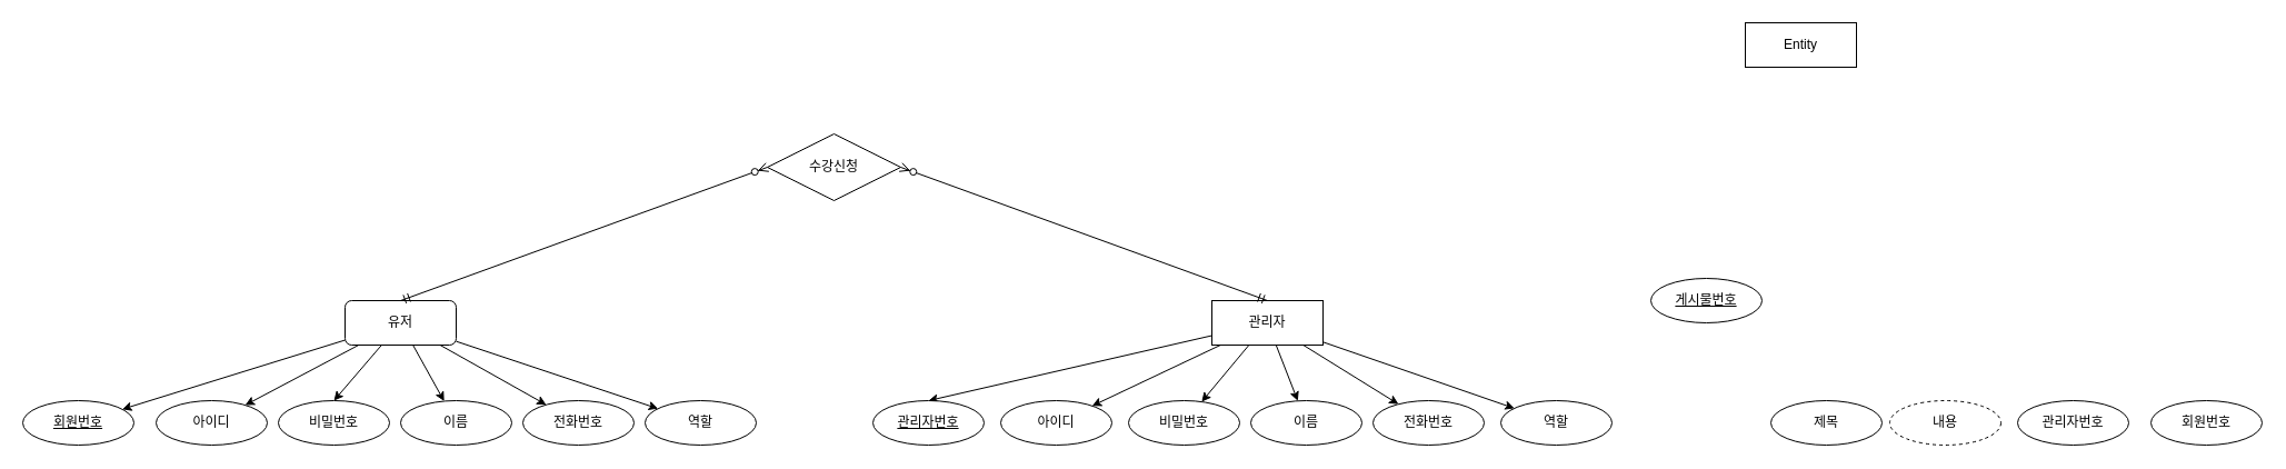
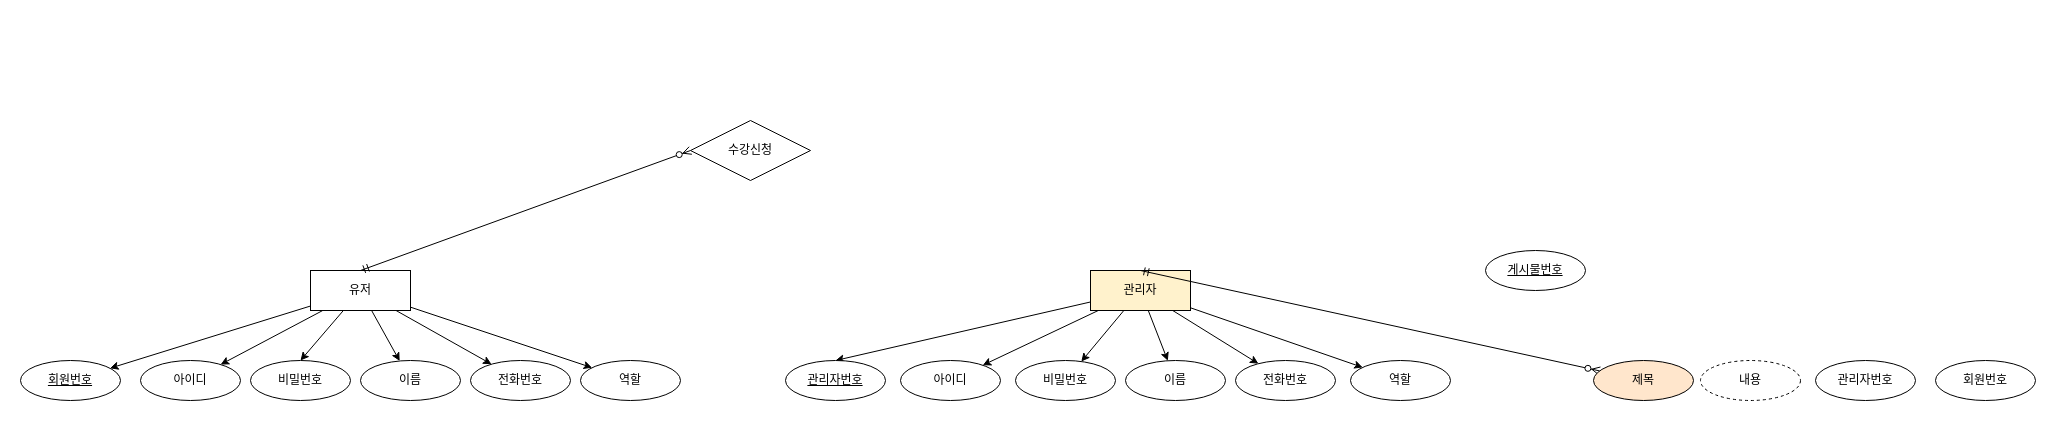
  <mxCell id="0" />
  <mxCell id="1" parent="0" />
  <mxCell id="2" style="rounded=0;orthogonalLoop=1;jettySize=auto;html=1;" edge="1" parent="1" source="8" target="10"><mxGeometry relative="1" as="geometry" /></mxCell>
  <mxCell id="3" style="rounded=0;orthogonalLoop=1;jettySize=auto;html=1;" edge="1" parent="1" source="8" target="11"><mxGeometry relative="1" as="geometry" /></mxCell>
  <mxCell id="4" style="rounded=0;orthogonalLoop=1;jettySize=auto;html=1;entryX=0.5;entryY=0;entryDx=0;entryDy=0;" edge="1" parent="1" source="8" target="12"><mxGeometry relative="1" as="geometry" /></mxCell>
  <mxCell id="5" style="rounded=0;orthogonalLoop=1;jettySize=auto;html=1;" edge="1" parent="1" source="8" target="13"><mxGeometry relative="1" as="geometry" /></mxCell>
  <mxCell id="6" style="rounded=0;orthogonalLoop=1;jettySize=auto;html=1;" edge="1" parent="1" source="8" target="14"><mxGeometry relative="1" as="geometry" /></mxCell>
  <mxCell id="7" style="rounded=0;orthogonalLoop=1;jettySize=auto;html=1;" edge="1" parent="1" source="8" target="27"><mxGeometry relative="1" as="geometry" /></mxCell>
- <mxCell id="8" value="유저" style="whiteSpace=wrap;html=1;align=center;rounded=1;" vertex="1" parent="1"><mxGeometry x="310" y="270" width="100" height="40" as="geometry" /></mxCell>
- <mxCell id="9" value="Entity" style="whiteSpace=wrap;html=1;align=center;" vertex="1" parent="1"><mxGeometry x="1570" y="20" width="100" height="40" as="geometry" /></mxCell>
+ <mxCell id="8" value="유저" style="whiteSpace=wrap;html=1;align=center;" vertex="1" parent="1"><mxGeometry x="310" y="270" width="100" height="40" as="geometry" /></mxCell>
  <mxCell id="10" value="회원번호" style="ellipse;whiteSpace=wrap;html=1;align=center;fontStyle=4;" vertex="1" parent="1"><mxGeometry x="20" y="360" width="100" height="40" as="geometry" /></mxCell>
  <mxCell id="11" value="아이디" style="ellipse;whiteSpace=wrap;html=1;align=center;" vertex="1" parent="1"><mxGeometry x="140" y="360" width="100" height="40" as="geometry" /></mxCell>
  <mxCell id="12" value="비밀번호" style="ellipse;whiteSpace=wrap;html=1;align=center;" vertex="1" parent="1"><mxGeometry x="250" y="360" width="100" height="40" as="geometry" /></mxCell>
  <mxCell id="13" value="이름" style="ellipse;whiteSpace=wrap;html=1;align=center;" vertex="1" parent="1"><mxGeometry x="360" y="360" width="100" height="40" as="geometry" /></mxCell>
  <mxCell id="14" value="전화번호" style="ellipse;whiteSpace=wrap;html=1;align=center;" vertex="1" parent="1"><mxGeometry x="470" y="360" width="100" height="40" as="geometry" /></mxCell>
  <mxCell id="15" style="rounded=0;orthogonalLoop=1;jettySize=auto;html=1;entryX=0.5;entryY=0;entryDx=0;entryDy=0;" edge="1" parent="1" source="21" target="22"><mxGeometry relative="1" as="geometry" /></mxCell>
  <mxCell id="16" style="rounded=0;orthogonalLoop=1;jettySize=auto;html=1;" edge="1" parent="1" source="21" target="23"><mxGeometry relative="1" as="geometry" /></mxCell>
  <mxCell id="17" style="rounded=0;orthogonalLoop=1;jettySize=auto;html=1;" edge="1" parent="1" source="21" target="24"><mxGeometry relative="1" as="geometry" /></mxCell>
  <mxCell id="18" style="rounded=0;orthogonalLoop=1;jettySize=auto;html=1;" edge="1" parent="1" source="21" target="25"><mxGeometry relative="1" as="geometry" /></mxCell>
  <mxCell id="19" style="rounded=0;orthogonalLoop=1;jettySize=auto;html=1;" edge="1" parent="1" source="21" target="26"><mxGeometry relative="1" as="geometry" /></mxCell>
  <mxCell id="20" style="rounded=0;orthogonalLoop=1;jettySize=auto;html=1;" edge="1" parent="1" source="21" target="28"><mxGeometry relative="1" as="geometry" /></mxCell>
- <mxCell id="21" value="관리자" style="whiteSpace=wrap;html=1;align=center;" vertex="1" parent="1"><mxGeometry x="1090" y="270" width="100" height="40" as="geometry" /></mxCell>
+ <mxCell id="21" value="관리자" style="whiteSpace=wrap;html=1;align=center;fillColor=#fff2cc;" vertex="1" parent="1"><mxGeometry x="1090" y="270" width="100" height="40" as="geometry" /></mxCell>
  <mxCell id="22" value="관리자번호" style="ellipse;whiteSpace=wrap;html=1;align=center;fontStyle=4;" vertex="1" parent="1"><mxGeometry x="785" y="360" width="100" height="40" as="geometry" /></mxCell>
  <mxCell id="23" value="아이디" style="ellipse;whiteSpace=wrap;html=1;align=center;" vertex="1" parent="1"><mxGeometry x="900" y="360" width="100" height="40" as="geometry" /></mxCell>
  <mxCell id="24" value="비밀번호" style="ellipse;whiteSpace=wrap;html=1;align=center;" vertex="1" parent="1"><mxGeometry x="1015" y="360" width="100" height="40" as="geometry" /></mxCell>
  <mxCell id="25" value="이름" style="ellipse;whiteSpace=wrap;html=1;align=center;" vertex="1" parent="1"><mxGeometry x="1125" y="360" width="100" height="40" as="geometry" /></mxCell>
  <mxCell id="26" value="전화번호" style="ellipse;whiteSpace=wrap;html=1;align=center;" vertex="1" parent="1"><mxGeometry x="1235" y="360" width="100" height="40" as="geometry" /></mxCell>
  <mxCell id="27" value="역할" style="ellipse;whiteSpace=wrap;html=1;align=center;" vertex="1" parent="1"><mxGeometry x="580" y="360" width="100" height="40" as="geometry" /></mxCell>
  <mxCell id="28" value="역할" style="ellipse;whiteSpace=wrap;html=1;align=center;" vertex="1" parent="1"><mxGeometry x="1350" y="360" width="100" height="40" as="geometry" /></mxCell>
  <mxCell id="29" value="수강신청" style="shape=rhombus;perimeter=rhombusPerimeter;whiteSpace=wrap;html=1;align=center;" vertex="1" parent="1"><mxGeometry x="690" y="120" width="120" height="60" as="geometry" /></mxCell>
  <mxCell id="30" value="" style="fontSize=12;html=1;endArrow=ERzeroToMany;startArrow=ERmandOne;rounded=0;exitX=0.5;exitY=0;exitDx=0;exitDy=0;entryX=0;entryY=0.5;entryDx=0;entryDy=0;" edge="1" parent="1" source="8" target="29"><mxGeometry width="100" height="100" relative="1" as="geometry"><mxPoint x="610" y="90" as="sourcePoint" /><mxPoint x="280" y="210" as="targetPoint" /></mxGeometry></mxCell>
- <mxCell id="31" value="" style="fontSize=12;html=1;endArrow=ERzeroToMany;startArrow=ERmandOne;rounded=0;exitX=0.5;exitY=0;exitDx=0;exitDy=0;entryX=1;entryY=0.5;entryDx=0;entryDy=0;" edge="1" parent="1" source="21" target="29"><mxGeometry width="100" height="100" relative="1" as="geometry"><mxPoint x="1205" y="10" as="sourcePoint" /><mxPoint x="1100" y="80" as="targetPoint" /></mxGeometry></mxCell>
- <mxCell id="32" value="제목" style="ellipse;whiteSpace=wrap;html=1;align=center;" vertex="1" parent="1"><mxGeometry x="1593" y="360" width="100" height="40" as="geometry" /></mxCell>
+ <mxCell id="31" value="" style="fontSize=12;html=1;endArrow=ERzeroToMany;startArrow=ERmandOne;rounded=0;exitX=0.5;exitY=0;exitDx=0;exitDy=0;" edge="1" parent="1" source="21" target="32"><mxGeometry width="100" height="100" relative="1" as="geometry"><mxPoint x="1205" y="10" as="sourcePoint" /><mxPoint x="1100" y="80" as="targetPoint" /></mxGeometry></mxCell>
+ <mxCell id="32" value="제목" style="ellipse;whiteSpace=wrap;html=1;align=center;fillColor=#ffe6cc;" vertex="1" parent="1"><mxGeometry x="1593" y="360" width="100" height="40" as="geometry" /></mxCell>
  <mxCell id="33" value="게시물번호" style="ellipse;whiteSpace=wrap;html=1;align=center;fontStyle=4;" vertex="1" parent="1"><mxGeometry x="1485" y="250" width="100" height="40" as="geometry" /></mxCell>
  <mxCell id="34" value="내용" style="ellipse;whiteSpace=wrap;html=1;align=center;dashed=1;" vertex="1" parent="1"><mxGeometry x="1700" y="360" width="100" height="40" as="geometry" /></mxCell>
  <mxCell id="35" value="관리자번호" style="ellipse;whiteSpace=wrap;html=1;align=center;" vertex="1" parent="1"><mxGeometry x="1815" y="360" width="100" height="40" as="geometry" /></mxCell>
  <mxCell id="36" value="회원번호" style="ellipse;whiteSpace=wrap;html=1;align=center;" vertex="1" parent="1"><mxGeometry x="1935" y="360" width="100" height="40" as="geometry" /></mxCell>
